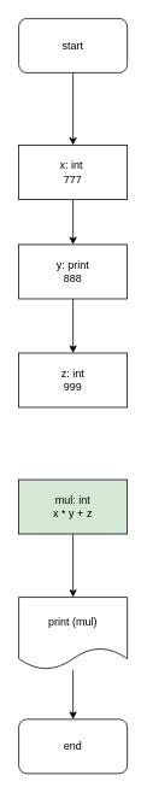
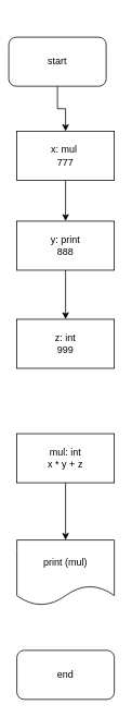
  <mxCell id="0" />
  <mxCell id="1" parent="0" />
  <mxCell id="2" value="" style="edgeStyle=orthogonalEdgeStyle;rounded=0;orthogonalLoop=1;jettySize=auto;html=1;" parent="1" source="3" target="6" edge="1"><mxGeometry relative="1" as="geometry" /></mxCell>
- <mxCell id="3" value="start" style="rounded=1;whiteSpace=wrap;html=1;" parent="1" vertex="1"><mxGeometry x="20" y="20" width="120" height="60" as="geometry" /></mxCell>
+ <mxCell id="3" value="start" style="rounded=1;whiteSpace=wrap;html=1;" parent="1" vertex="1"><mxGeometry x="10" y="45" width="120" height="60" as="geometry" /></mxCell>
  <mxCell id="4" value="end" style="rounded=1;whiteSpace=wrap;html=1;" parent="1" vertex="1"><mxGeometry x="20" y="795" width="120" height="60" as="geometry" /></mxCell>
  <mxCell id="5" value="" style="edgeStyle=orthogonalEdgeStyle;rounded=0;orthogonalLoop=1;jettySize=auto;html=1;" parent="1" source="6" target="8" edge="1"><mxGeometry relative="1" as="geometry" /></mxCell>
- <mxCell id="6" value="x: int&amp;nbsp;&lt;div&gt;777&lt;/div&gt;" style="rounded=0;whiteSpace=wrap;html=1;" parent="1" vertex="1"><mxGeometry x="20" y="160" width="120" height="60" as="geometry" /></mxCell>
+ <mxCell id="6" value="x: mul&amp;nbsp;&lt;div&gt;777&lt;/div&gt;" style="rounded=0;whiteSpace=wrap;html=1;" parent="1" vertex="1"><mxGeometry x="20" y="160" width="120" height="60" as="geometry" /></mxCell>
  <mxCell id="7" value="" style="edgeStyle=orthogonalEdgeStyle;rounded=0;orthogonalLoop=1;jettySize=auto;html=1;" parent="1" source="8" target="9" edge="1"><mxGeometry relative="1" as="geometry" /></mxCell>
  <mxCell id="8" value="&lt;div&gt;y: print&lt;/div&gt;&lt;div&gt;888&lt;/div&gt;" style="rounded=0;whiteSpace=wrap;html=1;" parent="1" vertex="1"><mxGeometry x="20" y="270" width="120" height="60" as="geometry" /></mxCell>
  <mxCell id="9" value="&lt;div&gt;z: int&lt;/div&gt;&lt;div&gt;999&lt;/div&gt;" style="rounded=0;whiteSpace=wrap;html=1;" parent="1" vertex="1"><mxGeometry x="20" y="390" width="120" height="60" as="geometry" /></mxCell>
  <mxCell id="10" value="" style="edgeStyle=orthogonalEdgeStyle;rounded=0;orthogonalLoop=1;jettySize=auto;html=1;" parent="1" source="11" target="13" edge="1"><mxGeometry relative="1" as="geometry" /></mxCell>
- <mxCell id="11" value="mul: int&lt;div&gt;x * y + z&lt;/div&gt;" style="whiteSpace=wrap;html=1;rounded=0;fillColor=#d5e8d4;" parent="1" vertex="1"><mxGeometry x="20" y="530" width="120" height="60" as="geometry" /></mxCell>
- <mxCell id="12" value="" style="edgeStyle=orthogonalEdgeStyle;rounded=0;orthogonalLoop=1;jettySize=auto;html=1;" parent="1" source="13" target="4" edge="1"><mxGeometry relative="1" as="geometry" /></mxCell>
+ <mxCell id="11" value="mul: int&lt;div&gt;x * y + z&lt;/div&gt;" style="whiteSpace=wrap;html=1;rounded=0;" parent="1" vertex="1"><mxGeometry x="20" y="530" width="120" height="60" as="geometry" /></mxCell>
  <mxCell id="13" value="print (mul)" style="shape=document;whiteSpace=wrap;html=1;boundedLbl=1;rounded=0;" parent="1" vertex="1"><mxGeometry x="20" y="660" width="120" height="80" as="geometry" /></mxCell>
